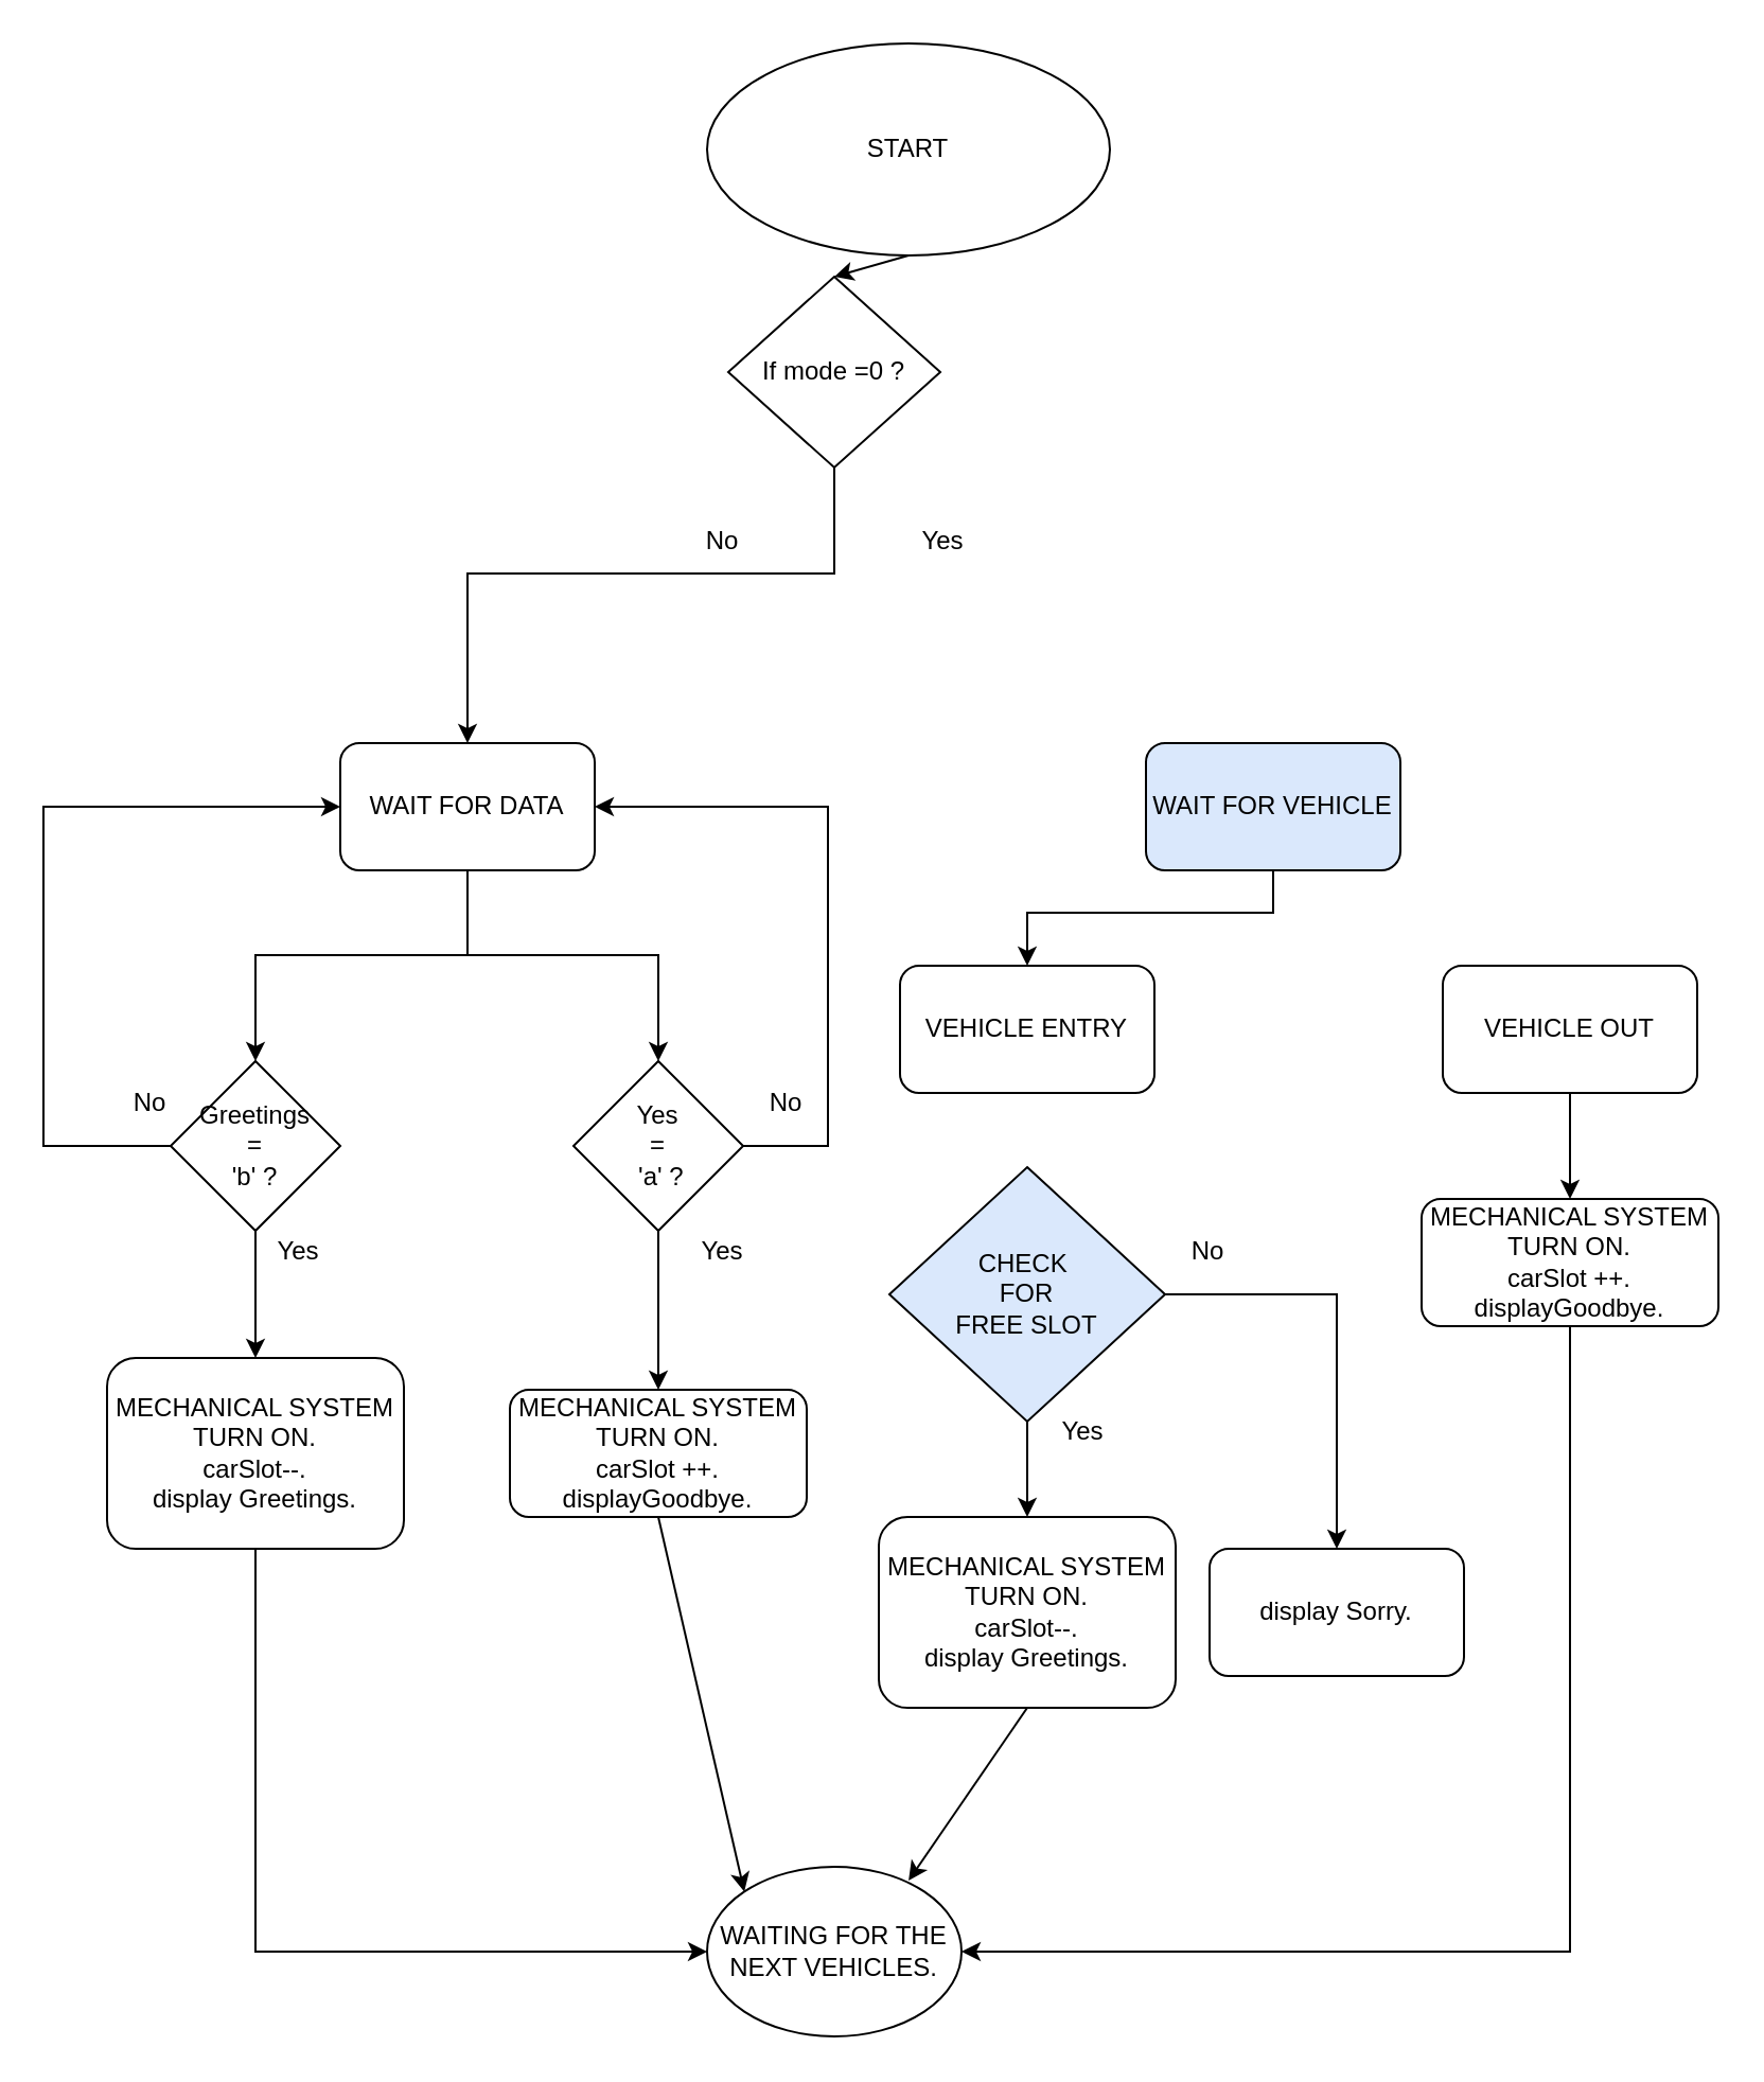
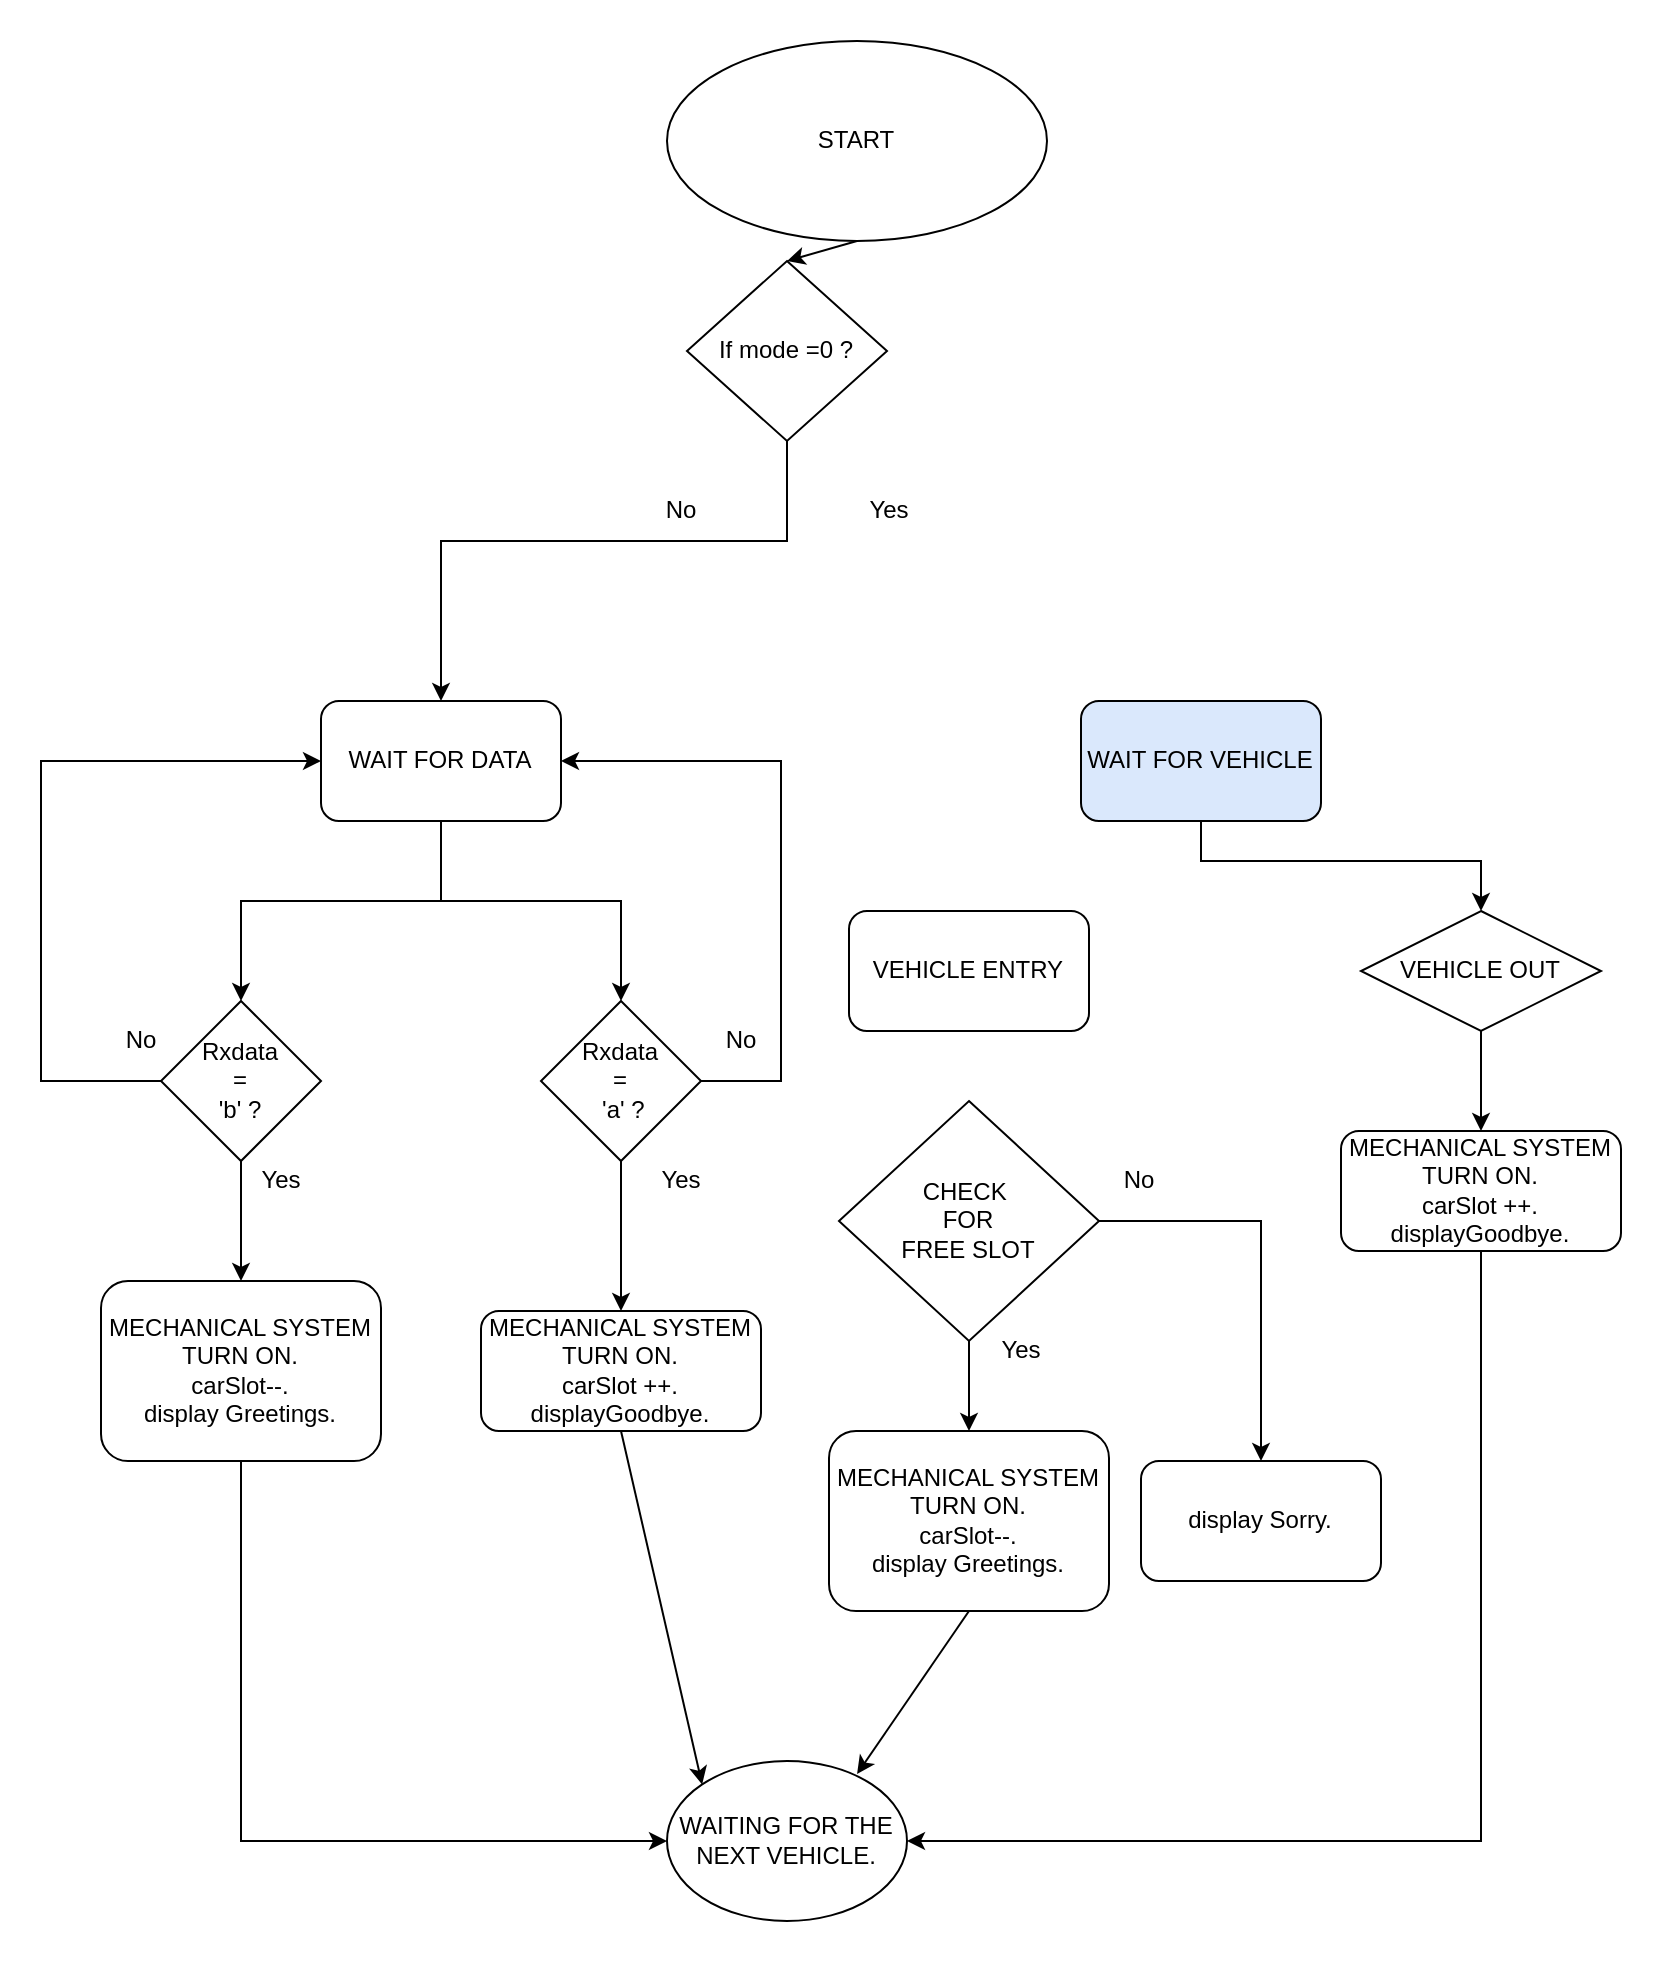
  <mxCell id="0" />
  <mxCell id="1" parent="0" />
  <mxCell id="2" value="START" style="ellipse;whiteSpace=wrap;html=1;" vertex="1" parent="1"><mxGeometry x="333" y="20" width="190" height="100" as="geometry" /></mxCell>
  <mxCell id="3" value="VEHICLE ENTRY" style="rounded=1;whiteSpace=wrap;html=1;" vertex="1" parent="1"><mxGeometry x="424" y="455" width="120" height="60" as="geometry" /></mxCell>
- <mxCell id="4" value="CHECK&amp;nbsp;&lt;br&gt;FOR&lt;br&gt;FREE SLOT" style="rhombus;whiteSpace=wrap;html=1;fillColor=#dae8fc;" vertex="1" parent="1"><mxGeometry x="419" y="550" width="130" height="120" as="geometry" /></mxCell>
+ <mxCell id="4" value="CHECK&amp;nbsp;&lt;br&gt;FOR&lt;br&gt;FREE SLOT" style="rhombus;whiteSpace=wrap;html=1;" vertex="1" parent="1"><mxGeometry x="419" y="550" width="130" height="120" as="geometry" /></mxCell>
  <mxCell id="5" value="MECHANICAL SYSTEM TURN ON.&lt;br&gt;carSlot--.&lt;br&gt;display Greetings." style="rounded=1;whiteSpace=wrap;html=1;" vertex="1" parent="1"><mxGeometry x="414" y="715" width="140" height="90" as="geometry" /></mxCell>
  <mxCell id="6" value="" style="endArrow=classic;html=1;rounded=0;exitX=0.5;exitY=1;exitDx=0;exitDy=0;entryX=0.5;entryY=0;entryDx=0;entryDy=0;" edge="1" parent="1" source="4" target="5"><mxGeometry width="50" height="50" relative="1" as="geometry"><mxPoint x="474" y="580" as="sourcePoint" /><mxPoint x="524" y="530" as="targetPoint" /></mxGeometry></mxCell>
  <mxCell id="7" value="" style="edgeStyle=orthogonalEdgeStyle;rounded=0;orthogonalLoop=1;jettySize=auto;html=1;" edge="1" parent="1" source="8" target="9"><mxGeometry relative="1" as="geometry" /></mxCell>
- <mxCell id="8" value="VEHICLE OUT" style="rounded=1;whiteSpace=wrap;html=1;" vertex="1" parent="1"><mxGeometry x="680" y="455" width="120" height="60" as="geometry" /></mxCell>
+ <mxCell id="8" value="VEHICLE OUT" style="rhombus;whiteSpace=wrap;html=1;" vertex="1" parent="1"><mxGeometry x="680" y="455" width="120" height="60" as="geometry" /></mxCell>
  <mxCell id="9" value="MECHANICAL SYSTEM TURN ON.&lt;br&gt;carSlot ++.&lt;br&gt;displayGoodbye." style="rounded=1;whiteSpace=wrap;html=1;" vertex="1" parent="1"><mxGeometry x="670" y="565" width="140" height="60" as="geometry" /></mxCell>
  <mxCell id="10" value="" style="endArrow=classic;html=1;rounded=0;exitX=0.5;exitY=1;exitDx=0;exitDy=0;" edge="1" parent="1" source="2"><mxGeometry width="50" height="50" relative="1" as="geometry"><mxPoint x="393" y="440" as="sourcePoint" /><mxPoint x="393" y="130" as="targetPoint" /></mxGeometry></mxCell>
  <mxCell id="11" value="If mode =0 ?" style="rhombus;whiteSpace=wrap;html=1;" vertex="1" parent="1"><mxGeometry x="343" y="130" width="100" height="90" as="geometry" /></mxCell>
- <mxCell id="12" value="WAITING FOR THE NEXT VEHICLES." style="ellipse;whiteSpace=wrap;html=1;" vertex="1" parent="1"><mxGeometry x="333" y="880" width="120" height="80" as="geometry" /></mxCell>
+ <mxCell id="12" value="WAITING FOR THE NEXT VEHICLE." style="ellipse;whiteSpace=wrap;html=1;" vertex="1" parent="1"><mxGeometry x="333" y="880" width="120" height="80" as="geometry" /></mxCell>
  <mxCell id="13" value="WAIT FOR DATA" style="rounded=1;whiteSpace=wrap;html=1;" vertex="1" parent="1"><mxGeometry x="160" y="350" width="120" height="60" as="geometry" /></mxCell>
  <mxCell id="14" value="" style="edgeStyle=orthogonalEdgeStyle;rounded=0;orthogonalLoop=1;jettySize=auto;html=1;" edge="1" parent="1" source="15" target="19"><mxGeometry relative="1" as="geometry" /></mxCell>
- <mxCell id="15" value="Yes&lt;br&gt;=&lt;br&gt;&amp;nbsp;'a' ?" style="rhombus;whiteSpace=wrap;html=1;" vertex="1" parent="1"><mxGeometry x="270" y="500" width="80" height="80" as="geometry" /></mxCell>
+ <mxCell id="15" value="Rxdata&lt;br&gt;=&lt;br&gt;&amp;nbsp;'a' ?" style="rhombus;whiteSpace=wrap;html=1;" vertex="1" parent="1"><mxGeometry x="270" y="500" width="80" height="80" as="geometry" /></mxCell>
  <mxCell id="16" value="" style="edgeStyle=orthogonalEdgeStyle;rounded=0;orthogonalLoop=1;jettySize=auto;html=1;" edge="1" parent="1" source="17" target="18"><mxGeometry relative="1" as="geometry" /></mxCell>
- <mxCell id="17" value="Greetings&lt;br&gt;=&lt;br&gt;'b' ?" style="rhombus;whiteSpace=wrap;html=1;" vertex="1" parent="1"><mxGeometry x="80" y="500" width="80" height="80" as="geometry" /></mxCell>
+ <mxCell id="17" value="Rxdata&lt;br&gt;=&lt;br&gt;'b' ?" style="rhombus;whiteSpace=wrap;html=1;" vertex="1" parent="1"><mxGeometry x="80" y="500" width="80" height="80" as="geometry" /></mxCell>
  <mxCell id="18" value="MECHANICAL SYSTEM TURN ON.&lt;br&gt;carSlot--.&lt;br&gt;display Greetings." style="rounded=1;whiteSpace=wrap;html=1;" vertex="1" parent="1"><mxGeometry x="50" y="640" width="140" height="90" as="geometry" /></mxCell>
  <mxCell id="19" value="MECHANICAL SYSTEM TURN ON.&lt;br&gt;carSlot ++.&lt;br&gt;displayGoodbye." style="rounded=1;whiteSpace=wrap;html=1;" vertex="1" parent="1"><mxGeometry x="240" y="655" width="140" height="60" as="geometry" /></mxCell>
  <mxCell id="20" value="" style="endArrow=classic;html=1;rounded=0;exitX=0.5;exitY=1;exitDx=0;exitDy=0;entryX=0.5;entryY=0;entryDx=0;entryDy=0;" edge="1" parent="1" source="13" target="15"><mxGeometry width="50" height="50" relative="1" as="geometry"><mxPoint x="490" y="870" as="sourcePoint" /><mxPoint x="540" y="820" as="targetPoint" /><Array as="points"><mxPoint x="220" y="450" /><mxPoint x="310" y="450" /></Array></mxGeometry></mxCell>
  <mxCell id="21" value="" style="endArrow=classic;html=1;rounded=0;exitX=0.5;exitY=1;exitDx=0;exitDy=0;entryX=0.5;entryY=0;entryDx=0;entryDy=0;" edge="1" parent="1" source="13" target="17"><mxGeometry width="50" height="50" relative="1" as="geometry"><mxPoint x="330" y="580" as="sourcePoint" /><mxPoint x="380" y="530" as="targetPoint" /><Array as="points"><mxPoint x="220" y="450" /><mxPoint x="120" y="450" /></Array></mxGeometry></mxCell>
  <mxCell id="22" value="Yes" style="text;html=1;align=center;verticalAlign=middle;resizable=0;points=[];autosize=1;strokeColor=none;fillColor=none;" vertex="1" parent="1"><mxGeometry x="320" y="575" width="40" height="30" as="geometry" /></mxCell>
  <mxCell id="23" value="Yes" style="text;html=1;align=center;verticalAlign=middle;resizable=0;points=[];autosize=1;strokeColor=none;fillColor=none;" vertex="1" parent="1"><mxGeometry x="120" y="575" width="40" height="30" as="geometry" /></mxCell>
  <mxCell id="24" value="" style="endArrow=classic;html=1;rounded=0;exitX=1;exitY=0.5;exitDx=0;exitDy=0;entryX=1;entryY=0.5;entryDx=0;entryDy=0;" edge="1" parent="1" source="15" target="13"><mxGeometry width="50" height="50" relative="1" as="geometry"><mxPoint x="350" y="580" as="sourcePoint" /><mxPoint x="400" y="530" as="targetPoint" /><Array as="points"><mxPoint x="390" y="540" /><mxPoint x="390" y="380" /></Array></mxGeometry></mxCell>
  <mxCell id="25" value="" style="endArrow=classic;html=1;rounded=0;exitX=0;exitY=0.5;exitDx=0;exitDy=0;entryX=0;entryY=0.5;entryDx=0;entryDy=0;" edge="1" parent="1" source="17" target="13"><mxGeometry width="50" height="50" relative="1" as="geometry"><mxPoint x="350" y="500" as="sourcePoint" /><mxPoint x="400" y="450" as="targetPoint" /><Array as="points"><mxPoint x="20" y="540" /><mxPoint x="20" y="380" /></Array></mxGeometry></mxCell>
  <mxCell id="26" value="" style="endArrow=classic;html=1;rounded=0;exitX=0.5;exitY=1;exitDx=0;exitDy=0;entryX=0;entryY=0.5;entryDx=0;entryDy=0;" edge="1" parent="1" source="18" target="12"><mxGeometry width="50" height="50" relative="1" as="geometry"><mxPoint x="380" y="640" as="sourcePoint" /><mxPoint x="430" y="590" as="targetPoint" /><Array as="points"><mxPoint x="120" y="920" /></Array></mxGeometry></mxCell>
  <mxCell id="27" value="" style="endArrow=classic;html=1;rounded=0;exitX=0.5;exitY=1;exitDx=0;exitDy=0;entryX=0;entryY=0;entryDx=0;entryDy=0;" edge="1" parent="1" source="19" target="12"><mxGeometry width="50" height="50" relative="1" as="geometry"><mxPoint x="380" y="780" as="sourcePoint" /><mxPoint x="430" y="730" as="targetPoint" /></mxGeometry></mxCell>
  <mxCell id="28" value="" style="endArrow=classic;html=1;rounded=0;exitX=0.5;exitY=1;exitDx=0;exitDy=0;entryX=0.792;entryY=0.081;entryDx=0;entryDy=0;entryPerimeter=0;" edge="1" parent="1" source="5" target="12"><mxGeometry width="50" height="50" relative="1" as="geometry"><mxPoint x="380" y="780" as="sourcePoint" /><mxPoint x="430" y="730" as="targetPoint" /></mxGeometry></mxCell>
  <mxCell id="29" value="" style="endArrow=classic;html=1;rounded=0;exitX=0.5;exitY=1;exitDx=0;exitDy=0;entryX=1;entryY=0.5;entryDx=0;entryDy=0;" edge="1" parent="1" source="9" target="12"><mxGeometry width="50" height="50" relative="1" as="geometry"><mxPoint x="380" y="780" as="sourcePoint" /><mxPoint x="430" y="730" as="targetPoint" /><Array as="points"><mxPoint x="740" y="920" /></Array></mxGeometry></mxCell>
  <mxCell id="30" value="" style="endArrow=classic;html=1;rounded=0;exitX=0.5;exitY=1;exitDx=0;exitDy=0;entryX=0.5;entryY=0;entryDx=0;entryDy=0;" edge="1" parent="1" source="11" target="13"><mxGeometry width="50" height="50" relative="1" as="geometry"><mxPoint x="290" y="400" as="sourcePoint" /><mxPoint x="340" y="350" as="targetPoint" /><Array as="points"><mxPoint x="393" y="270" /><mxPoint x="220" y="270" /></Array></mxGeometry></mxCell>
  <mxCell id="31" value="WAIT FOR VEHICLE" style="rounded=1;whiteSpace=wrap;html=1;fillColor=#dae8fc;" vertex="1" parent="1"><mxGeometry x="540" y="350" width="120" height="60" as="geometry" /></mxCell>
  <mxCell id="32" value="Yes" style="text;html=1;align=center;verticalAlign=middle;resizable=0;points=[];autosize=1;strokeColor=none;fillColor=none;" vertex="1" parent="1"><mxGeometry x="424" y="240" width="40" height="30" as="geometry" /></mxCell>
  <mxCell id="33" value="No" style="text;html=1;align=center;verticalAlign=middle;resizable=0;points=[];autosize=1;strokeColor=none;fillColor=none;" vertex="1" parent="1"><mxGeometry x="320" y="240" width="40" height="30" as="geometry" /></mxCell>
  <mxCell id="34" value="display Sorry." style="rounded=1;whiteSpace=wrap;html=1;" vertex="1" parent="1"><mxGeometry x="570" y="730" width="120" height="60" as="geometry" /></mxCell>
  <mxCell id="35" value="" style="endArrow=classic;html=1;rounded=0;exitX=1;exitY=0.5;exitDx=0;exitDy=0;entryX=0.5;entryY=0;entryDx=0;entryDy=0;" edge="1" parent="1" source="4" target="34"><mxGeometry width="50" height="50" relative="1" as="geometry"><mxPoint x="290" y="740" as="sourcePoint" /><mxPoint x="340" y="690" as="targetPoint" /><Array as="points"><mxPoint x="630" y="610" /></Array></mxGeometry></mxCell>
  <mxCell id="36" value="No" style="text;html=1;align=center;verticalAlign=middle;resizable=0;points=[];autosize=1;strokeColor=none;fillColor=none;" vertex="1" parent="1"><mxGeometry x="549" y="575" width="40" height="30" as="geometry" /></mxCell>
  <mxCell id="37" value="Yes" style="text;html=1;align=center;verticalAlign=middle;resizable=0;points=[];autosize=1;strokeColor=none;fillColor=none;" vertex="1" parent="1"><mxGeometry x="490" y="660" width="40" height="30" as="geometry" /></mxCell>
  <mxCell id="38" value="No" style="text;html=1;align=center;verticalAlign=middle;resizable=0;points=[];autosize=1;strokeColor=none;fillColor=none;" vertex="1" parent="1"><mxGeometry x="350" y="505" width="40" height="30" as="geometry" /></mxCell>
  <mxCell id="39" value="No" style="text;html=1;align=center;verticalAlign=middle;resizable=0;points=[];autosize=1;strokeColor=none;fillColor=none;" vertex="1" parent="1"><mxGeometry x="50" y="505" width="40" height="30" as="geometry" /></mxCell>
- <mxCell id="40" value="" style="endArrow=classic;html=1;rounded=0;exitX=0.5;exitY=1;exitDx=0;exitDy=0;entryX=0.5;entryY=0;entryDx=0;entryDy=0;" edge="1" parent="1" source="31" target="3"><mxGeometry width="50" height="50" relative="1" as="geometry"><mxPoint x="380" y="510" as="sourcePoint" /><mxPoint x="430" y="460" as="targetPoint" /><Array as="points"><mxPoint x="600" y="430" /><mxPoint x="484" y="430" /></Array></mxGeometry></mxCell>
+ <mxCell id="41" value="" style="endArrow=classic;html=1;rounded=0;exitX=0.5;exitY=1;exitDx=0;exitDy=0;entryX=0.5;entryY=0;entryDx=0;entryDy=0;" edge="1" parent="1" source="31" target="8"><mxGeometry width="50" height="50" relative="1" as="geometry"><mxPoint x="380" y="510" as="sourcePoint" /><mxPoint x="430" y="460" as="targetPoint" /><Array as="points"><mxPoint x="600" y="430" /><mxPoint x="740" y="430" /></Array></mxGeometry></mxCell>
